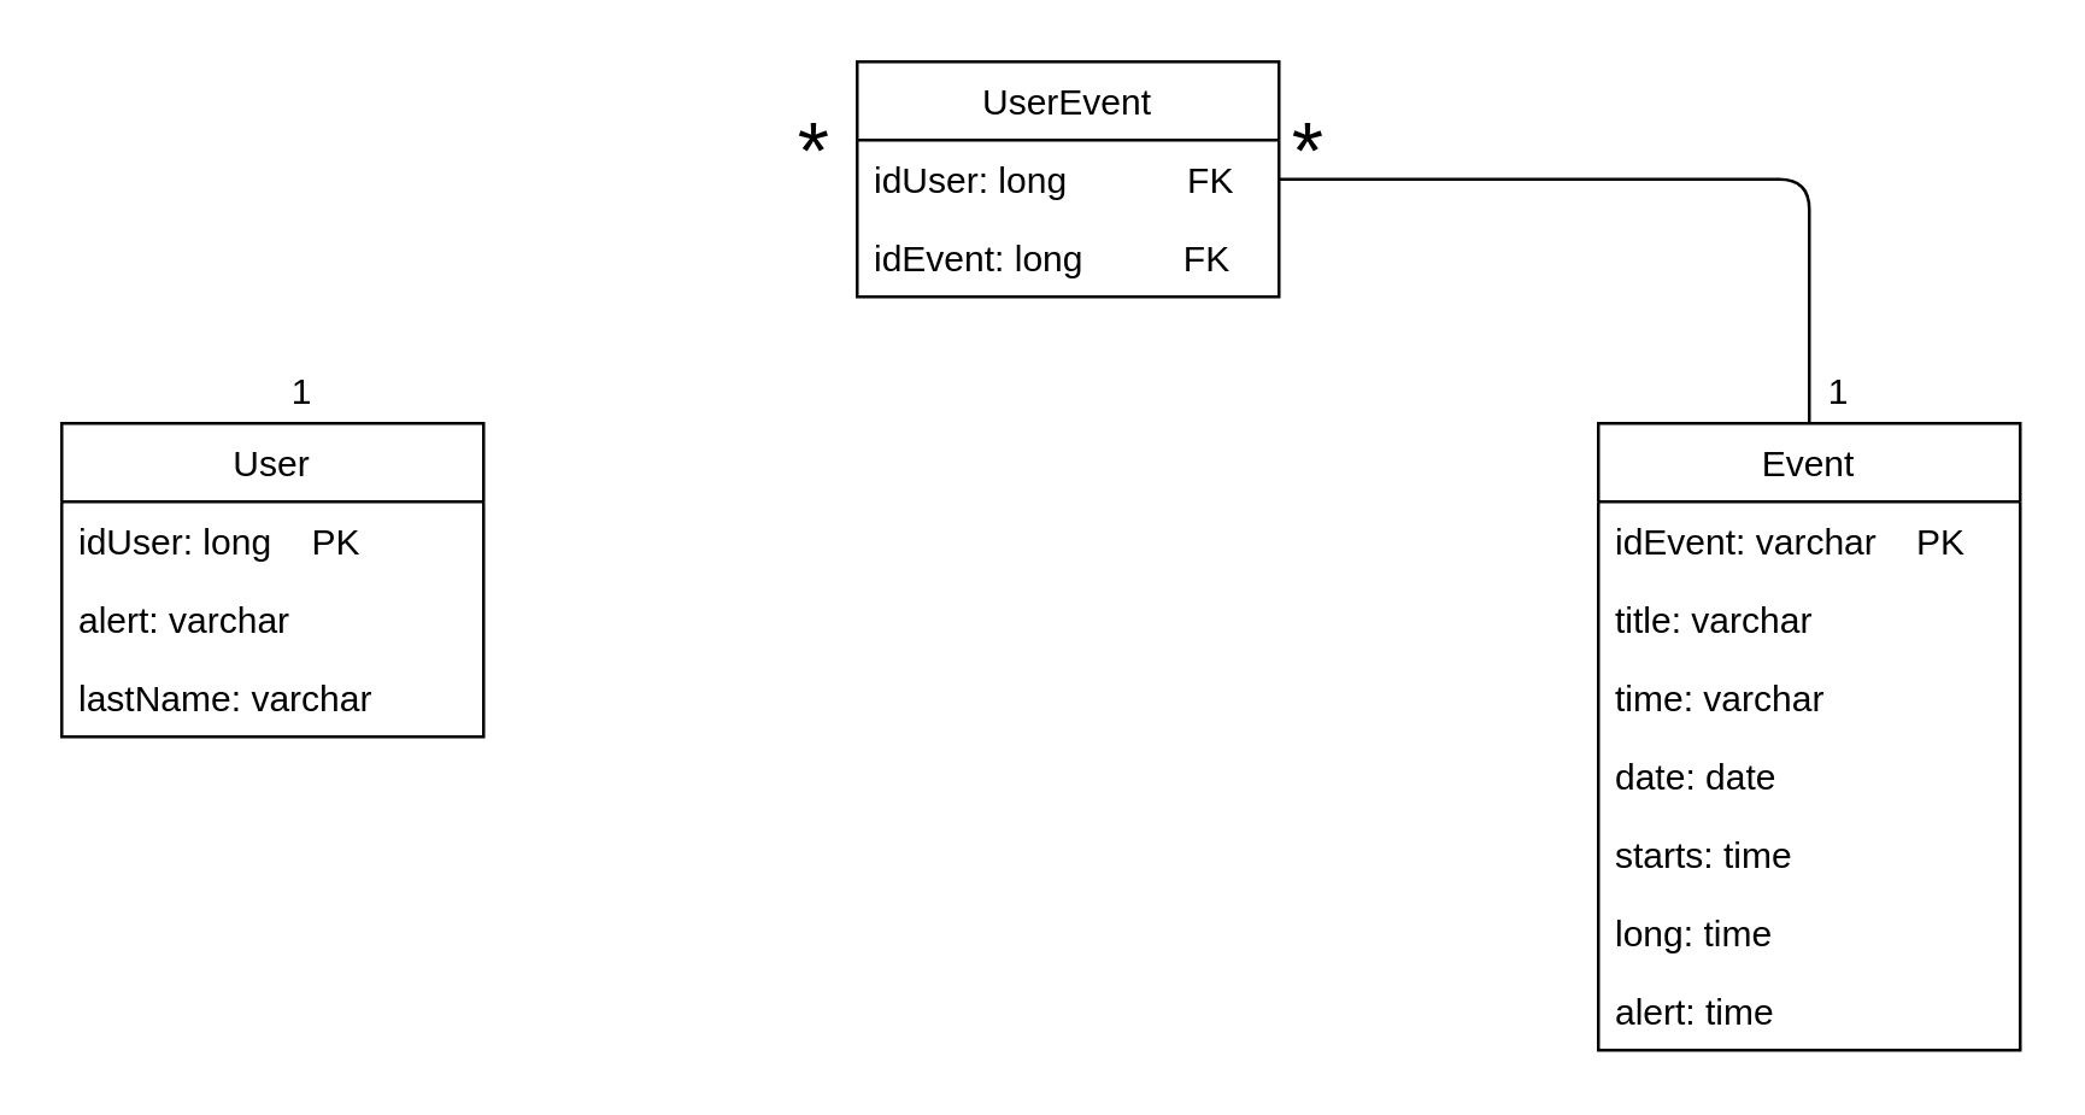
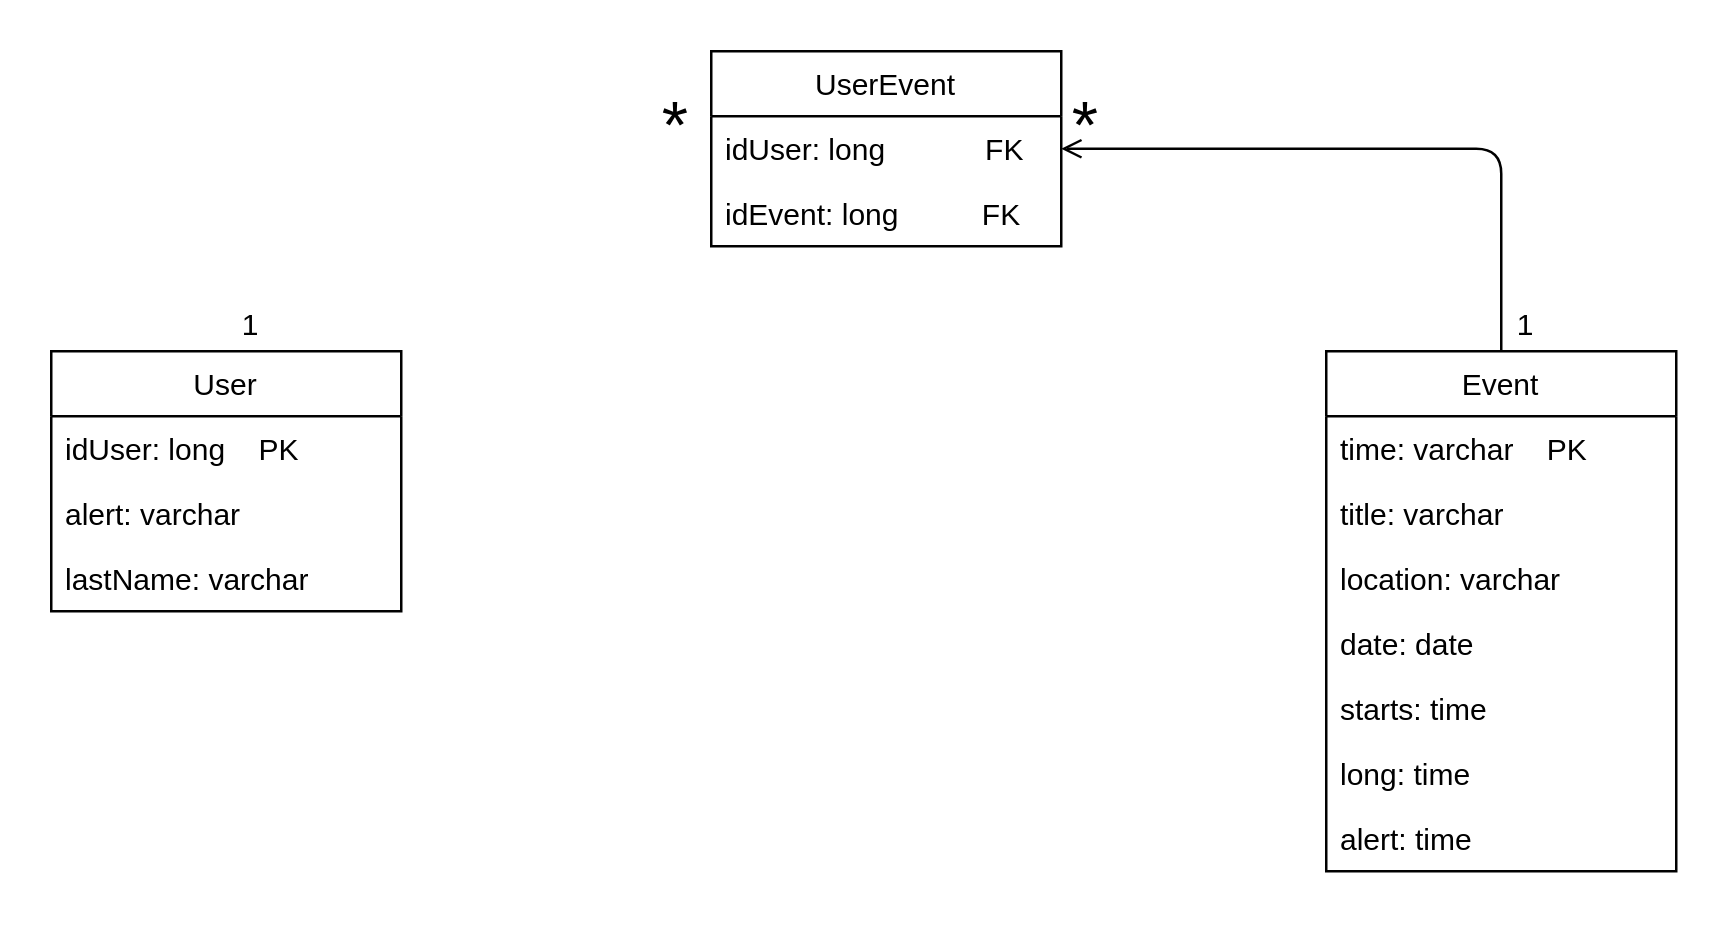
  <mxCell id="0" />
  <mxCell id="1" parent="0" />
  <mxCell id="2" value="User" style="swimlane;fontStyle=0;childLayout=stackLayout;horizontal=1;startSize=26;fillColor=none;horizontalStack=0;resizeParent=1;resizeParentMax=0;resizeLast=0;collapsible=1;marginBottom=0;" vertex="1" parent="1"><mxGeometry x="20" y="140" width="140" height="104" as="geometry" /></mxCell>
  <mxCell id="3" value="idUser: long    PK" style="text;strokeColor=none;fillColor=none;align=left;verticalAlign=top;spacingLeft=4;spacingRight=4;overflow=hidden;rotatable=0;points=[[0,0.5],[1,0.5]];portConstraint=eastwest;" vertex="1" parent="2"><mxGeometry y="26" width="140" height="26" as="geometry" /></mxCell>
  <mxCell id="4" value="alert: varchar" style="text;strokeColor=none;fillColor=none;align=left;verticalAlign=top;spacingLeft=4;spacingRight=4;overflow=hidden;rotatable=0;points=[[0,0.5],[1,0.5]];portConstraint=eastwest;" vertex="1" parent="2"><mxGeometry y="52" width="140" height="26" as="geometry" /></mxCell>
  <mxCell id="5" value="lastName: varchar" style="text;strokeColor=none;fillColor=none;align=left;verticalAlign=top;spacingLeft=4;spacingRight=4;overflow=hidden;rotatable=0;points=[[0,0.5],[1,0.5]];portConstraint=eastwest;" vertex="1" parent="2"><mxGeometry y="78" width="140" height="26" as="geometry" /></mxCell>
  <mxCell id="6" value="Event" style="swimlane;fontStyle=0;childLayout=stackLayout;horizontal=1;startSize=26;fillColor=none;horizontalStack=0;resizeParent=1;resizeParentMax=0;resizeLast=0;collapsible=1;marginBottom=0;" vertex="1" parent="1"><mxGeometry x="530" y="140" width="140" height="208" as="geometry" /></mxCell>
- <mxCell id="7" value="idEvent: varchar    PK" style="text;strokeColor=none;fillColor=none;align=left;verticalAlign=top;spacingLeft=4;spacingRight=4;overflow=hidden;rotatable=0;points=[[0,0.5],[1,0.5]];portConstraint=eastwest;" vertex="1" parent="6"><mxGeometry y="26" width="140" height="26" as="geometry" /></mxCell>
+ <mxCell id="7" value="time: varchar    PK" style="text;strokeColor=none;fillColor=none;align=left;verticalAlign=top;spacingLeft=4;spacingRight=4;overflow=hidden;rotatable=0;points=[[0,0.5],[1,0.5]];portConstraint=eastwest;" vertex="1" parent="6"><mxGeometry y="26" width="140" height="26" as="geometry" /></mxCell>
  <mxCell id="8" value="title: varchar" style="text;strokeColor=none;fillColor=none;align=left;verticalAlign=top;spacingLeft=4;spacingRight=4;overflow=hidden;rotatable=0;points=[[0,0.5],[1,0.5]];portConstraint=eastwest;" vertex="1" parent="6"><mxGeometry y="52" width="140" height="26" as="geometry" /></mxCell>
- <mxCell id="9" value="time: varchar" style="text;strokeColor=none;fillColor=none;align=left;verticalAlign=top;spacingLeft=4;spacingRight=4;overflow=hidden;rotatable=0;points=[[0,0.5],[1,0.5]];portConstraint=eastwest;" vertex="1" parent="6"><mxGeometry y="78" width="140" height="26" as="geometry" /></mxCell>
+ <mxCell id="9" value="location: varchar" style="text;strokeColor=none;fillColor=none;align=left;verticalAlign=top;spacingLeft=4;spacingRight=4;overflow=hidden;rotatable=0;points=[[0,0.5],[1,0.5]];portConstraint=eastwest;" vertex="1" parent="6"><mxGeometry y="78" width="140" height="26" as="geometry" /></mxCell>
  <mxCell id="10" value="date: date" style="text;strokeColor=none;fillColor=none;align=left;verticalAlign=top;spacingLeft=4;spacingRight=4;overflow=hidden;rotatable=0;points=[[0,0.5],[1,0.5]];portConstraint=eastwest;" vertex="1" parent="6"><mxGeometry y="104" width="140" height="26" as="geometry" /></mxCell>
  <mxCell id="11" value="starts: time" style="text;strokeColor=none;fillColor=none;align=left;verticalAlign=top;spacingLeft=4;spacingRight=4;overflow=hidden;rotatable=0;points=[[0,0.5],[1,0.5]];portConstraint=eastwest;" vertex="1" parent="6"><mxGeometry y="130" width="140" height="26" as="geometry" /></mxCell>
  <mxCell id="12" value="long: time" style="text;strokeColor=none;fillColor=none;align=left;verticalAlign=top;spacingLeft=4;spacingRight=4;overflow=hidden;rotatable=0;points=[[0,0.5],[1,0.5]];portConstraint=eastwest;" vertex="1" parent="6"><mxGeometry y="156" width="140" height="26" as="geometry" /></mxCell>
  <mxCell id="13" value="alert: time" style="text;strokeColor=none;fillColor=none;align=left;verticalAlign=top;spacingLeft=4;spacingRight=4;overflow=hidden;rotatable=0;points=[[0,0.5],[1,0.5]];portConstraint=eastwest;" vertex="1" parent="6"><mxGeometry y="182" width="140" height="26" as="geometry" /></mxCell>
  <mxCell id="14" value="UserEvent" style="swimlane;fontStyle=0;childLayout=stackLayout;horizontal=1;startSize=26;fillColor=none;horizontalStack=0;resizeParent=1;resizeParentMax=0;resizeLast=0;collapsible=1;marginBottom=0;" vertex="1" parent="1"><mxGeometry x="284" y="20" width="140" height="78" as="geometry" /></mxCell>
  <mxCell id="15" value="idUser: long            FK" style="text;strokeColor=none;fillColor=none;align=left;verticalAlign=top;spacingLeft=4;spacingRight=4;overflow=hidden;rotatable=0;points=[[0,0.5],[1,0.5]];portConstraint=eastwest;" vertex="1" parent="14"><mxGeometry y="26" width="140" height="26" as="geometry" /></mxCell>
  <mxCell id="16" value="idEvent: long          FK" style="text;strokeColor=none;fillColor=none;align=left;verticalAlign=top;spacingLeft=4;spacingRight=4;overflow=hidden;rotatable=0;points=[[0,0.5],[1,0.5]];portConstraint=eastwest;" vertex="1" parent="14"><mxGeometry y="52" width="140" height="26" as="geometry" /></mxCell>
- <mxCell id="17" value="" style="endArrow=none;html=1;entryX=1;entryY=0.5;entryDx=0;entryDy=0;exitX=0.5;exitY=0;exitDx=0;exitDy=0;" edge="1" parent="1" source="6" target="15"><mxGeometry width="50" height="50" relative="1" as="geometry"><mxPoint x="330" y="280" as="sourcePoint" /><mxPoint x="380" y="230" as="targetPoint" /><Array as="points"><mxPoint x="600" y="59" /></Array></mxGeometry></mxCell>
+ <mxCell id="17" value="" style="endArrow=open;html=1;entryX=1;entryY=0.5;entryDx=0;entryDy=0;exitX=0.5;exitY=0;exitDx=0;exitDy=0;" edge="1" parent="1" source="6" target="15"><mxGeometry width="50" height="50" relative="1" as="geometry"><mxPoint x="330" y="280" as="sourcePoint" /><mxPoint x="380" y="230" as="targetPoint" /><Array as="points"><mxPoint x="600" y="59" /></Array></mxGeometry></mxCell>
  <mxCell id="18" value="1" style="text;html=1;strokeColor=none;fillColor=none;align=center;verticalAlign=middle;whiteSpace=wrap;rounded=0;" vertex="1" parent="1"><mxGeometry x="90" y="120" width="20" height="20" as="geometry" /></mxCell>
  <mxCell id="19" value="1" style="text;html=1;strokeColor=none;fillColor=none;align=center;verticalAlign=middle;whiteSpace=wrap;rounded=0;" vertex="1" parent="1"><mxGeometry x="600" y="120" width="20" height="20" as="geometry" /></mxCell>
  <mxCell id="20" value="*" style="text;html=1;strokeColor=none;fillColor=none;align=center;verticalAlign=middle;whiteSpace=wrap;rounded=0;fontSize=27;" vertex="1" parent="1"><mxGeometry x="260" y="40" width="20" height="20" as="geometry" /></mxCell>
  <mxCell id="21" value="*" style="text;html=1;strokeColor=none;fillColor=none;align=center;verticalAlign=middle;whiteSpace=wrap;rounded=0;fontSize=27;" vertex="1" parent="1"><mxGeometry x="424" y="40" width="20" height="20" as="geometry" /></mxCell>
